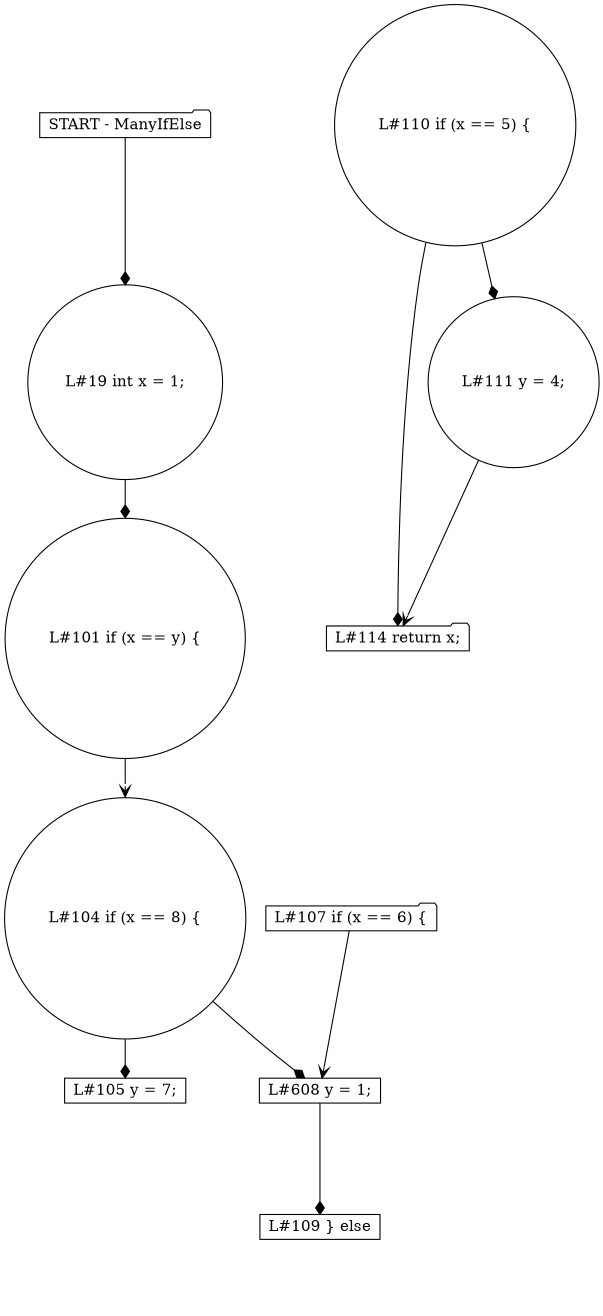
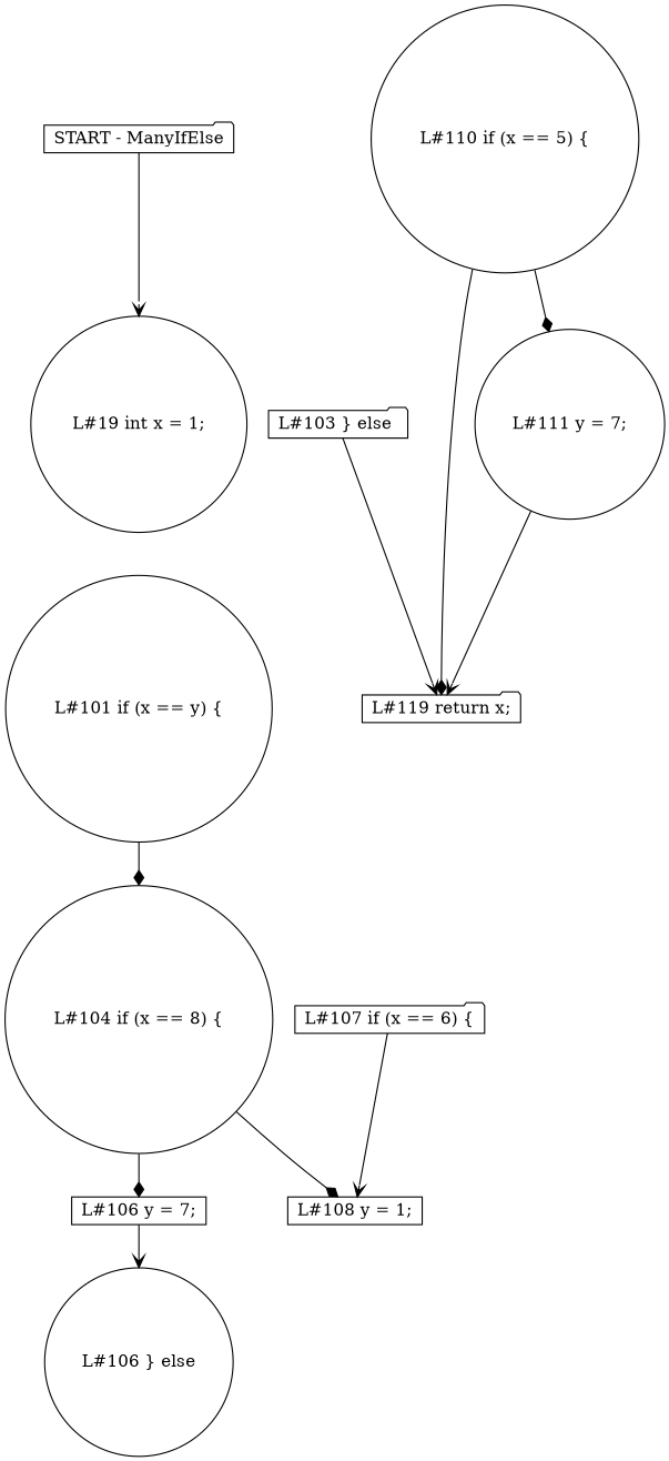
  digraph {
    node [shape=circle]
    edge [arrowhead=diamond]
    n1 [height=0 label="START - ManyIfElse" shape=folder width=0]
    n2 [height=0 label="L#19 int x = 1;" width=0]
    n3 [height=0 label="L#101 if (x == y) {" width=0]
    n4 [height=0 label="L#104 if (x == 8) {" width=0]
-   n5 [height=0 label="L#105 y = 7;" shape=box width=0]
-   n6 [height=0 label="L#608 y = 1;" shape=box width=0]
-   n8 [height=0 label="L#114 return x;" shape=folder width=0]
+   n5 [height=0 label="L#106 y = 7;" shape=box width=0]
+   n6 [height=0 label="L#108 y = 1;" shape=box width=0]
+   n7 [height=0 label="L#103 } else " shape=folder width=0]
+   n8 [height=0 label="L#119 return x;" shape=folder width=0]
+   n9 [height=0 label="L#106 } else" width=0]
    n10 [height=0 label="L#107 if (x == 6) {" shape=folder width=0]
-   n11 [height=0 label="L#109 } else" shape=box width=0]
    n12 [height=0 label="L#110 if (x == 5) {" width=0]
-   n13 [height=0 label="L#111 y = 4;" width=0]
-   n1 -> n2
-   n2 -> n3
-   n3 -> n4 [arrowhead=vee]
+   n13 [height=0 label="L#111 y = 7;" width=0]
+   n1 -> n2 [arrowhead=vee]
+   n3 -> n4
    n4 -> n5
    n4 -> n6
-   n6 -> n11
+   n5 -> n9 [arrowhead=vee]
+   n7 -> n8 [arrowhead=vee]
    n10 -> n6 [arrowhead=vee]
    n12 -> n8
    n12 -> n13
    n13 -> n8 [arrowhead=vee]
  }
